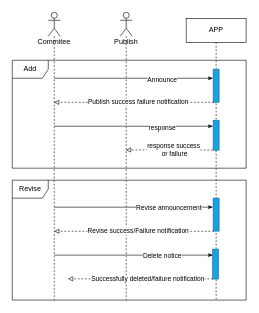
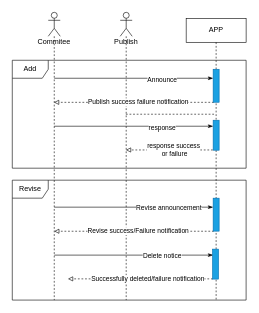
  <mxCell id="0" />
  <mxCell id="1" parent="0" />
  <mxCell id="2" value="Add" style="shape=umlFrame;whiteSpace=wrap;html=1;" vertex="1" parent="1"><mxGeometry x="20" y="100" width="390" height="180" as="geometry" /></mxCell>
  <mxCell id="3" value="Commitee" style="shape=umlLifeline;participant=umlActor;perimeter=lifelinePerimeter;whiteSpace=wrap;html=1;container=1;collapsible=0;recursiveResize=0;verticalAlign=top;spacingTop=36;outlineConnect=0;" vertex="1" parent="1"><mxGeometry x="80" y="20" width="20" height="480" as="geometry" /></mxCell>
  <mxCell id="4" value="Publish" style="shape=umlLifeline;participant=umlActor;perimeter=lifelinePerimeter;whiteSpace=wrap;html=1;container=1;collapsible=0;recursiveResize=0;verticalAlign=top;spacingTop=36;outlineConnect=0;" vertex="1" parent="1"><mxGeometry x="200" y="20" width="20" height="480" as="geometry" /></mxCell>
  <mxCell id="5" value="" style="endArrow=classicThin;endFill=1;html=1;" edge="1" parent="1" target="11"><mxGeometry width="160" relative="1" as="geometry"><mxPoint x="90" y="130" as="sourcePoint" /><mxPoint x="350" y="130" as="targetPoint" /></mxGeometry></mxCell>
  <mxCell id="6" value="Announce" style="edgeLabel;html=1;align=center;verticalAlign=middle;resizable=0;points=[];" vertex="1" connectable="0" parent="5"><mxGeometry x="0.348" y="-1" relative="1" as="geometry"><mxPoint as="offset" /></mxGeometry></mxCell>
  <mxCell id="7" value="Publish success failure notification" style="endArrow=block;endSize=6;dashed=1;html=1;exitX=0.102;exitY=1.003;exitDx=0;exitDy=0;exitPerimeter=0;endFill=0;" edge="1" parent="1" source="11" target="3"><mxGeometry x="-0.052" width="160" relative="1" as="geometry"><mxPoint x="310" y="195" as="sourcePoint" /><mxPoint x="470" y="195" as="targetPoint" /><mxPoint as="offset" /></mxGeometry></mxCell>
+ <mxCell id="8" value="" style="endArrow=none;dashed=1;endFill=0;endSize=12;html=1;" edge="1" parent="1" source="4" target="9"><mxGeometry width="160" relative="1" as="geometry"><mxPoint x="210" y="210" as="sourcePoint" /><mxPoint x="350" y="210" as="targetPoint" /><Array as="points"><mxPoint x="230" y="190" /></Array></mxGeometry></mxCell>
  <mxCell id="9" value="APP" style="shape=umlLifeline;perimeter=lifelinePerimeter;whiteSpace=wrap;html=1;container=1;collapsible=0;recursiveResize=0;outlineConnect=0;" vertex="1" parent="1"><mxGeometry x="310" y="30" width="100" height="470" as="geometry" /></mxCell>
  <mxCell id="10" value="" style="html=1;points=[];perimeter=orthogonalPerimeter;fillColor=#1ba1e2;fontColor=#ffffff;strokeColor=#006EAF;" vertex="1" parent="9"><mxGeometry x="45" y="170" width="10" height="50" as="geometry" /></mxCell>
  <mxCell id="11" value="" style="html=1;points=[];perimeter=orthogonalPerimeter;fillColor=#1ba1e2;fontColor=#ffffff;strokeColor=#006EAF;" vertex="1" parent="1"><mxGeometry x="355" y="115" width="10" height="55" as="geometry" /></mxCell>
  <mxCell id="12" value="" style="endArrow=classicThin;endFill=1;html=1;" edge="1" parent="1"><mxGeometry width="160" relative="1" as="geometry"><mxPoint x="90" y="210" as="sourcePoint" /><mxPoint x="355" y="210" as="targetPoint" /></mxGeometry></mxCell>
  <mxCell id="13" value="response" style="edgeLabel;html=1;align=center;verticalAlign=middle;resizable=0;points=[];" vertex="1" connectable="0" parent="12"><mxGeometry x="0.348" y="-1" relative="1" as="geometry"><mxPoint as="offset" /></mxGeometry></mxCell>
  <mxCell id="14" value="response success&lt;br&gt;&amp;nbsp;or failure" style="endArrow=block;endSize=6;dashed=1;html=1;exitX=-0.06;exitY=0.992;exitDx=0;exitDy=0;exitPerimeter=0;endFill=0;" edge="1" parent="1" source="10" target="4"><mxGeometry x="-0.102" width="160" relative="1" as="geometry"><mxPoint x="355" y="284.31" as="sourcePoint" /><mxPoint x="210" y="260" as="targetPoint" /><mxPoint as="offset" /></mxGeometry></mxCell>
  <mxCell id="15" value="Revise" style="shape=umlFrame;whiteSpace=wrap;html=1;" vertex="1" parent="1"><mxGeometry x="20" y="300" width="390" height="200" as="geometry" /></mxCell>
  <mxCell id="16" value="" style="endArrow=classicThin;endFill=1;html=1;" edge="1" parent="1" target="19"><mxGeometry width="160" relative="1" as="geometry"><mxPoint x="90" y="345" as="sourcePoint" /><mxPoint x="350" y="345" as="targetPoint" /></mxGeometry></mxCell>
  <mxCell id="17" value="Revise announcement" style="edgeLabel;html=1;align=center;verticalAlign=middle;resizable=0;points=[];" vertex="1" connectable="0" parent="16"><mxGeometry x="0.348" y="-1" relative="1" as="geometry"><mxPoint x="11" as="offset" /></mxGeometry></mxCell>
  <mxCell id="18" value="Revise success/Failure notification" style="endArrow=block;endSize=6;dashed=1;html=1;exitX=0.102;exitY=1.003;exitDx=0;exitDy=0;exitPerimeter=0;endFill=0;" edge="1" parent="1" source="19"><mxGeometry x="-0.052" width="160" relative="1" as="geometry"><mxPoint x="310" y="410" as="sourcePoint" /><mxPoint x="89.81" y="385.165" as="targetPoint" /><mxPoint as="offset" /></mxGeometry></mxCell>
  <mxCell id="19" value="" style="html=1;points=[];perimeter=orthogonalPerimeter;fillColor=#1ba1e2;fontColor=#ffffff;strokeColor=#006EAF;" vertex="1" parent="1"><mxGeometry x="355" y="330" width="10" height="55" as="geometry" /></mxCell>
  <mxCell id="20" value="" style="endArrow=classicThin;endFill=1;html=1;" edge="1" parent="1"><mxGeometry width="160" relative="1" as="geometry"><mxPoint x="90" y="425" as="sourcePoint" /><mxPoint x="355" y="425" as="targetPoint" /></mxGeometry></mxCell>
  <mxCell id="21" value="Delete notice" style="edgeLabel;html=1;align=center;verticalAlign=middle;resizable=0;points=[];" vertex="1" connectable="0" parent="20"><mxGeometry x="0.348" y="-1" relative="1" as="geometry"><mxPoint as="offset" /></mxGeometry></mxCell>
  <mxCell id="22" value="Successfully deleted/failure notification" style="endArrow=block;endSize=6;dashed=1;html=1;exitX=-0.06;exitY=0.992;exitDx=0;exitDy=0;exitPerimeter=0;endFill=0;entryX=0.238;entryY=0.823;entryDx=0;entryDy=0;entryPerimeter=0;" edge="1" parent="1" target="15"><mxGeometry x="-0.102" width="160" relative="1" as="geometry"><mxPoint x="354.4" y="464.6" as="sourcePoint" /><mxPoint x="209.81" y="464.6" as="targetPoint" /><mxPoint as="offset" /></mxGeometry></mxCell>
  <mxCell id="23" value="" style="html=1;points=[];perimeter=orthogonalPerimeter;fillColor=#1ba1e2;fontColor=#ffffff;strokeColor=#006EAF;" vertex="1" parent="1"><mxGeometry x="354" y="415" width="10" height="50" as="geometry" /></mxCell>
